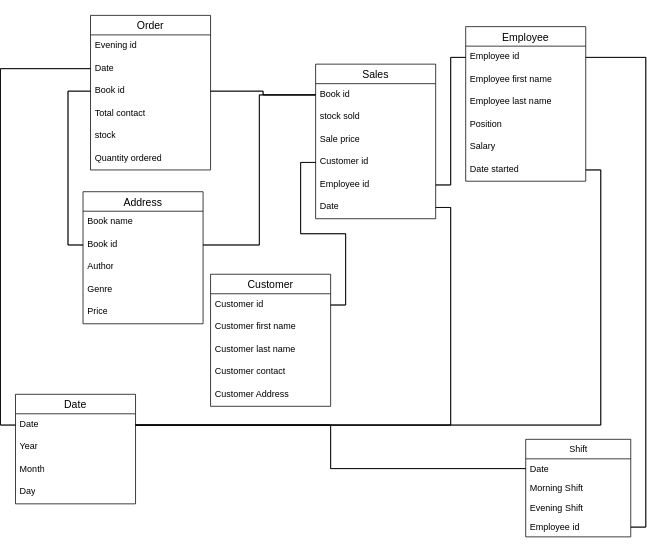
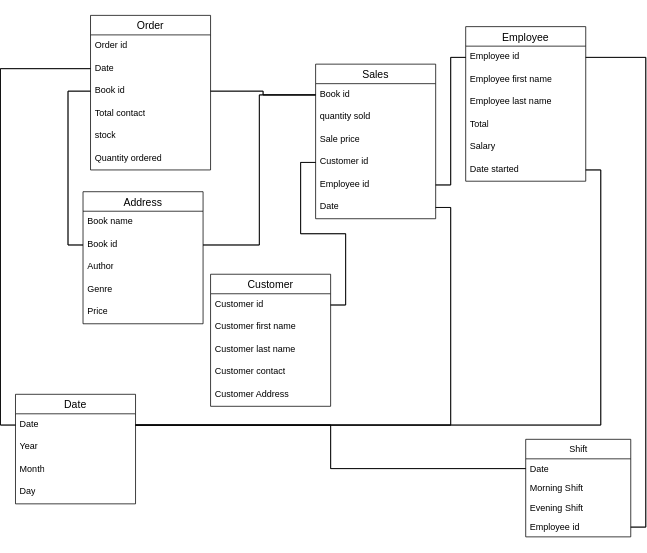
  <mxCell id="0" />
  <mxCell id="1" parent="0" />
  <mxCell id="2" value="Employee" style="swimlane;fontStyle=0;childLayout=stackLayout;horizontal=1;startSize=26;horizontalStack=0;resizeParent=1;resizeParentMax=0;resizeLast=0;collapsible=1;marginBottom=0;align=center;fontSize=14;" parent="1" vertex="1"><mxGeometry x="620" y="35" width="160" height="206" as="geometry" /></mxCell>
  <mxCell id="3" value="Employee id" style="text;strokeColor=none;fillColor=none;spacingLeft=4;spacingRight=4;overflow=hidden;rotatable=0;points=[[0,0.5],[1,0.5]];portConstraint=eastwest;fontSize=12;whiteSpace=wrap;html=1;" parent="2" vertex="1"><mxGeometry y="26" width="160" height="30" as="geometry" /></mxCell>
  <mxCell id="4" value="Employee first name" style="text;strokeColor=none;fillColor=none;spacingLeft=4;spacingRight=4;overflow=hidden;rotatable=0;points=[[0,0.5],[1,0.5]];portConstraint=eastwest;fontSize=12;whiteSpace=wrap;html=1;" parent="2" vertex="1"><mxGeometry y="56" width="160" height="30" as="geometry" /></mxCell>
  <mxCell id="5" value="Employee last name" style="text;strokeColor=none;fillColor=none;spacingLeft=4;spacingRight=4;overflow=hidden;rotatable=0;points=[[0,0.5],[1,0.5]];portConstraint=eastwest;fontSize=12;whiteSpace=wrap;html=1;" parent="2" vertex="1"><mxGeometry y="86" width="160" height="30" as="geometry" /></mxCell>
- <mxCell id="6" value="Position" style="text;strokeColor=none;fillColor=none;spacingLeft=4;spacingRight=4;overflow=hidden;rotatable=0;points=[[0,0.5],[1,0.5]];portConstraint=eastwest;fontSize=12;whiteSpace=wrap;html=1;" parent="2" vertex="1"><mxGeometry y="116" width="160" height="30" as="geometry" /></mxCell>
+ <mxCell id="6" value="Total" style="text;strokeColor=none;fillColor=none;spacingLeft=4;spacingRight=4;overflow=hidden;rotatable=0;points=[[0,0.5],[1,0.5]];portConstraint=eastwest;fontSize=12;whiteSpace=wrap;html=1;" parent="2" vertex="1"><mxGeometry y="116" width="160" height="30" as="geometry" /></mxCell>
  <mxCell id="7" value="Salary" style="text;strokeColor=none;fillColor=none;spacingLeft=4;spacingRight=4;overflow=hidden;rotatable=0;points=[[0,0.5],[1,0.5]];portConstraint=eastwest;fontSize=12;whiteSpace=wrap;html=1;" parent="2" vertex="1"><mxGeometry y="146" width="160" height="30" as="geometry" /></mxCell>
  <mxCell id="8" value="Date started" style="text;strokeColor=none;fillColor=none;spacingLeft=4;spacingRight=4;overflow=hidden;rotatable=0;points=[[0,0.5],[1,0.5]];portConstraint=eastwest;fontSize=12;whiteSpace=wrap;html=1;" parent="2" vertex="1"><mxGeometry y="176" width="160" height="30" as="geometry" /></mxCell>
  <mxCell id="9" value="Customer" style="swimlane;fontStyle=0;childLayout=stackLayout;horizontal=1;startSize=26;horizontalStack=0;resizeParent=1;resizeParentMax=0;resizeLast=0;collapsible=1;marginBottom=0;align=center;fontSize=14;" parent="1" vertex="1"><mxGeometry x="280" y="365" width="160" height="176" as="geometry" /></mxCell>
  <mxCell id="10" value="Customer id" style="text;strokeColor=none;fillColor=none;spacingLeft=4;spacingRight=4;overflow=hidden;rotatable=0;points=[[0,0.5],[1,0.5]];portConstraint=eastwest;fontSize=12;whiteSpace=wrap;html=1;" parent="9" vertex="1"><mxGeometry y="26" width="160" height="30" as="geometry" /></mxCell>
  <mxCell id="11" value="Customer first name" style="text;strokeColor=none;fillColor=none;spacingLeft=4;spacingRight=4;overflow=hidden;rotatable=0;points=[[0,0.5],[1,0.5]];portConstraint=eastwest;fontSize=12;whiteSpace=wrap;html=1;" parent="9" vertex="1"><mxGeometry y="56" width="160" height="30" as="geometry" /></mxCell>
  <mxCell id="12" value="Customer last name" style="text;strokeColor=none;fillColor=none;spacingLeft=4;spacingRight=4;overflow=hidden;rotatable=0;points=[[0,0.5],[1,0.5]];portConstraint=eastwest;fontSize=12;whiteSpace=wrap;html=1;" parent="9" vertex="1"><mxGeometry y="86" width="160" height="30" as="geometry" /></mxCell>
  <mxCell id="13" value="Customer contact" style="text;strokeColor=none;fillColor=none;spacingLeft=4;spacingRight=4;overflow=hidden;rotatable=0;points=[[0,0.5],[1,0.5]];portConstraint=eastwest;fontSize=12;whiteSpace=wrap;html=1;" parent="9" vertex="1"><mxGeometry y="116" width="160" height="30" as="geometry" /></mxCell>
  <mxCell id="14" value="Customer Address" style="text;strokeColor=none;fillColor=none;spacingLeft=4;spacingRight=4;overflow=hidden;rotatable=0;points=[[0,0.5],[1,0.5]];portConstraint=eastwest;fontSize=12;whiteSpace=wrap;html=1;" parent="9" vertex="1"><mxGeometry y="146" width="160" height="30" as="geometry" /></mxCell>
  <mxCell id="15" value="Order" style="swimlane;fontStyle=0;childLayout=stackLayout;horizontal=1;startSize=26;horizontalStack=0;resizeParent=1;resizeParentMax=0;resizeLast=0;collapsible=1;marginBottom=0;align=center;fontSize=14;" parent="1" vertex="1"><mxGeometry x="120" y="20" width="160" height="206" as="geometry" /></mxCell>
- <mxCell id="16" value="Evening id" style="text;strokeColor=none;fillColor=none;spacingLeft=4;spacingRight=4;overflow=hidden;rotatable=0;points=[[0,0.5],[1,0.5]];portConstraint=eastwest;fontSize=12;whiteSpace=wrap;html=1;" parent="15" vertex="1"><mxGeometry y="26" width="160" height="30" as="geometry" /></mxCell>
+ <mxCell id="16" value="Order id" style="text;strokeColor=none;fillColor=none;spacingLeft=4;spacingRight=4;overflow=hidden;rotatable=0;points=[[0,0.5],[1,0.5]];portConstraint=eastwest;fontSize=12;whiteSpace=wrap;html=1;" parent="15" vertex="1"><mxGeometry y="26" width="160" height="30" as="geometry" /></mxCell>
  <mxCell id="17" value="Date" style="text;strokeColor=none;fillColor=none;spacingLeft=4;spacingRight=4;overflow=hidden;rotatable=0;points=[[0,0.5],[1,0.5]];portConstraint=eastwest;fontSize=12;whiteSpace=wrap;html=1;" parent="15" vertex="1"><mxGeometry y="56" width="160" height="30" as="geometry" /></mxCell>
  <mxCell id="18" value="Book id" style="text;strokeColor=none;fillColor=none;spacingLeft=4;spacingRight=4;overflow=hidden;rotatable=0;points=[[0,0.5],[1,0.5]];portConstraint=eastwest;fontSize=12;whiteSpace=wrap;html=1;" parent="15" vertex="1"><mxGeometry y="86" width="160" height="30" as="geometry" /></mxCell>
  <mxCell id="19" value="Total contact" style="text;strokeColor=none;fillColor=none;spacingLeft=4;spacingRight=4;overflow=hidden;rotatable=0;points=[[0,0.5],[1,0.5]];portConstraint=eastwest;fontSize=12;whiteSpace=wrap;html=1;" parent="15" vertex="1"><mxGeometry y="116" width="160" height="30" as="geometry" /></mxCell>
  <mxCell id="20" value="stock" style="text;strokeColor=none;fillColor=none;spacingLeft=4;spacingRight=4;overflow=hidden;rotatable=0;points=[[0,0.5],[1,0.5]];portConstraint=eastwest;fontSize=12;whiteSpace=wrap;html=1;" parent="15" vertex="1"><mxGeometry y="146" width="160" height="30" as="geometry" /></mxCell>
  <mxCell id="21" value="Quantity ordered" style="text;strokeColor=none;fillColor=none;spacingLeft=4;spacingRight=4;overflow=hidden;rotatable=0;points=[[0,0.5],[1,0.5]];portConstraint=eastwest;fontSize=12;whiteSpace=wrap;html=1;" parent="15" vertex="1"><mxGeometry y="176" width="160" height="30" as="geometry" /></mxCell>
  <mxCell id="22" value="Date" style="swimlane;fontStyle=0;childLayout=stackLayout;horizontal=1;startSize=26;horizontalStack=0;resizeParent=1;resizeParentMax=0;resizeLast=0;collapsible=1;marginBottom=0;align=center;fontSize=14;" parent="1" vertex="1"><mxGeometry x="20" y="525" width="160" height="146" as="geometry" /></mxCell>
  <mxCell id="23" value="Date" style="text;strokeColor=none;fillColor=none;spacingLeft=4;spacingRight=4;overflow=hidden;rotatable=0;points=[[0,0.5],[1,0.5]];portConstraint=eastwest;fontSize=12;whiteSpace=wrap;html=1;" parent="22" vertex="1"><mxGeometry y="26" width="160" height="30" as="geometry" /></mxCell>
  <mxCell id="24" value="Year" style="text;strokeColor=none;fillColor=none;spacingLeft=4;spacingRight=4;overflow=hidden;rotatable=0;points=[[0,0.5],[1,0.5]];portConstraint=eastwest;fontSize=12;whiteSpace=wrap;html=1;" parent="22" vertex="1"><mxGeometry y="56" width="160" height="30" as="geometry" /></mxCell>
  <mxCell id="25" value="Month" style="text;strokeColor=none;fillColor=none;spacingLeft=4;spacingRight=4;overflow=hidden;rotatable=0;points=[[0,0.5],[1,0.5]];portConstraint=eastwest;fontSize=12;whiteSpace=wrap;html=1;" parent="22" vertex="1"><mxGeometry y="86" width="160" height="30" as="geometry" /></mxCell>
  <mxCell id="26" value="Day" style="text;strokeColor=none;fillColor=none;spacingLeft=4;spacingRight=4;overflow=hidden;rotatable=0;points=[[0,0.5],[1,0.5]];portConstraint=eastwest;fontSize=12;whiteSpace=wrap;html=1;" parent="22" vertex="1"><mxGeometry y="116" width="160" height="30" as="geometry" /></mxCell>
  <mxCell id="27" value="Sales" style="swimlane;fontStyle=0;childLayout=stackLayout;horizontal=1;startSize=26;horizontalStack=0;resizeParent=1;resizeParentMax=0;resizeLast=0;collapsible=1;marginBottom=0;align=center;fontSize=14;" parent="1" vertex="1"><mxGeometry x="420" y="85" width="160" height="206" as="geometry" /></mxCell>
  <mxCell id="28" value="Book id" style="text;strokeColor=none;fillColor=none;spacingLeft=4;spacingRight=4;overflow=hidden;rotatable=0;points=[[0,0.5],[1,0.5]];portConstraint=eastwest;fontSize=12;whiteSpace=wrap;html=1;" parent="27" vertex="1"><mxGeometry y="26" width="160" height="30" as="geometry" /></mxCell>
- <mxCell id="29" value="stock sold" style="text;strokeColor=none;fillColor=none;spacingLeft=4;spacingRight=4;overflow=hidden;rotatable=0;points=[[0,0.5],[1,0.5]];portConstraint=eastwest;fontSize=12;whiteSpace=wrap;html=1;" parent="27" vertex="1"><mxGeometry y="56" width="160" height="30" as="geometry" /></mxCell>
+ <mxCell id="29" value="quantity sold" style="text;strokeColor=none;fillColor=none;spacingLeft=4;spacingRight=4;overflow=hidden;rotatable=0;points=[[0,0.5],[1,0.5]];portConstraint=eastwest;fontSize=12;whiteSpace=wrap;html=1;" parent="27" vertex="1"><mxGeometry y="56" width="160" height="30" as="geometry" /></mxCell>
  <mxCell id="30" value="Sale price" style="text;strokeColor=none;fillColor=none;spacingLeft=4;spacingRight=4;overflow=hidden;rotatable=0;points=[[0,0.5],[1,0.5]];portConstraint=eastwest;fontSize=12;whiteSpace=wrap;html=1;" parent="27" vertex="1"><mxGeometry y="86" width="160" height="30" as="geometry" /></mxCell>
  <mxCell id="31" value="Customer id" style="text;strokeColor=none;fillColor=none;spacingLeft=4;spacingRight=4;overflow=hidden;rotatable=0;points=[[0,0.5],[1,0.5]];portConstraint=eastwest;fontSize=12;whiteSpace=wrap;html=1;" parent="27" vertex="1"><mxGeometry y="116" width="160" height="30" as="geometry" /></mxCell>
  <mxCell id="32" value="Employee id" style="text;strokeColor=none;fillColor=none;spacingLeft=4;spacingRight=4;overflow=hidden;rotatable=0;points=[[0,0.5],[1,0.5]];portConstraint=eastwest;fontSize=12;whiteSpace=wrap;html=1;" parent="27" vertex="1"><mxGeometry y="146" width="160" height="30" as="geometry" /></mxCell>
  <mxCell id="33" value="Date" style="text;strokeColor=none;fillColor=none;spacingLeft=4;spacingRight=4;overflow=hidden;rotatable=0;points=[[0,0.5],[1,0.5]];portConstraint=eastwest;fontSize=12;whiteSpace=wrap;html=1;" parent="27" vertex="1"><mxGeometry y="176" width="160" height="30" as="geometry" /></mxCell>
  <mxCell id="34" style="edgeStyle=orthogonalEdgeStyle;rounded=0;orthogonalLoop=1;jettySize=auto;html=1;exitX=1;exitY=0.5;exitDx=0;exitDy=0;entryX=0;entryY=0.5;entryDx=0;entryDy=0;shape=link;width=0;" parent="1" source="41" target="28" edge="1"><mxGeometry relative="1" as="geometry" /></mxCell>
  <mxCell id="35" style="edgeStyle=orthogonalEdgeStyle;rounded=0;orthogonalLoop=1;jettySize=auto;html=1;exitX=1;exitY=0.5;exitDx=0;exitDy=0;entryX=1;entryY=0.5;entryDx=0;entryDy=0;shape=link;width=0;" parent="1" source="8" target="23" edge="1"><mxGeometry relative="1" as="geometry" /></mxCell>
  <mxCell id="36" style="edgeStyle=orthogonalEdgeStyle;rounded=0;orthogonalLoop=1;jettySize=auto;html=1;exitX=0;exitY=0.5;exitDx=0;exitDy=0;entryX=1;entryY=0.5;entryDx=0;entryDy=0;shape=link;width=0;" parent="1" source="3" target="32" edge="1"><mxGeometry relative="1" as="geometry" /></mxCell>
  <mxCell id="37" style="edgeStyle=orthogonalEdgeStyle;rounded=0;orthogonalLoop=1;jettySize=auto;html=1;exitX=0;exitY=0.5;exitDx=0;exitDy=0;entryX=1;entryY=0.5;entryDx=0;entryDy=0;shape=link;width=0;" parent="1" source="31" target="10" edge="1"><mxGeometry relative="1" as="geometry" /></mxCell>
  <mxCell id="38" style="edgeStyle=orthogonalEdgeStyle;rounded=0;orthogonalLoop=1;jettySize=auto;html=1;exitX=0;exitY=0.5;exitDx=0;exitDy=0;entryX=0;entryY=0.5;entryDx=0;entryDy=0;shape=link;width=0;" parent="1" source="41" target="18" edge="1"><mxGeometry relative="1" as="geometry" /></mxCell>
  <mxCell id="39" value="Address" style="swimlane;fontStyle=0;childLayout=stackLayout;horizontal=1;startSize=26;horizontalStack=0;resizeParent=1;resizeParentMax=0;resizeLast=0;collapsible=1;marginBottom=0;align=center;fontSize=14;" parent="1" vertex="1"><mxGeometry x="110" y="255" width="160" height="176" as="geometry" /></mxCell>
  <mxCell id="40" value="Book name" style="text;strokeColor=none;fillColor=none;spacingLeft=4;spacingRight=4;overflow=hidden;rotatable=0;points=[[0,0.5],[1,0.5]];portConstraint=eastwest;fontSize=12;whiteSpace=wrap;html=1;" parent="39" vertex="1"><mxGeometry y="26" width="160" height="30" as="geometry" /></mxCell>
  <mxCell id="41" value="Book id" style="text;strokeColor=none;fillColor=none;spacingLeft=4;spacingRight=4;overflow=hidden;rotatable=0;points=[[0,0.5],[1,0.5]];portConstraint=eastwest;fontSize=12;whiteSpace=wrap;html=1;" parent="39" vertex="1"><mxGeometry y="56" width="160" height="30" as="geometry" /></mxCell>
  <mxCell id="42" value="Author" style="text;strokeColor=none;fillColor=none;spacingLeft=4;spacingRight=4;overflow=hidden;rotatable=0;points=[[0,0.5],[1,0.5]];portConstraint=eastwest;fontSize=12;whiteSpace=wrap;html=1;" parent="39" vertex="1"><mxGeometry y="86" width="160" height="30" as="geometry" /></mxCell>
  <mxCell id="43" value="Genre" style="text;strokeColor=none;fillColor=none;spacingLeft=4;spacingRight=4;overflow=hidden;rotatable=0;points=[[0,0.5],[1,0.5]];portConstraint=eastwest;fontSize=12;whiteSpace=wrap;html=1;" parent="39" vertex="1"><mxGeometry y="116" width="160" height="30" as="geometry" /></mxCell>
  <mxCell id="44" value="Price" style="text;strokeColor=none;fillColor=none;spacingLeft=4;spacingRight=4;overflow=hidden;rotatable=0;points=[[0,0.5],[1,0.5]];portConstraint=eastwest;fontSize=12;whiteSpace=wrap;html=1;" parent="39" vertex="1"><mxGeometry y="146" width="160" height="30" as="geometry" /></mxCell>
  <mxCell id="45" style="edgeStyle=orthogonalEdgeStyle;rounded=0;orthogonalLoop=1;jettySize=auto;html=1;exitX=1;exitY=0.5;exitDx=0;exitDy=0;entryX=0;entryY=0.5;entryDx=0;entryDy=0;shape=link;width=0;" parent="1" source="18" target="28" edge="1"><mxGeometry relative="1" as="geometry" /></mxCell>
  <mxCell id="46" style="edgeStyle=orthogonalEdgeStyle;rounded=0;orthogonalLoop=1;jettySize=auto;html=1;exitX=0;exitY=0.5;exitDx=0;exitDy=0;entryX=0;entryY=0.5;entryDx=0;entryDy=0;shape=link;width=0;" parent="1" source="17" target="23" edge="1"><mxGeometry relative="1" as="geometry" /></mxCell>
  <mxCell id="47" style="edgeStyle=orthogonalEdgeStyle;rounded=0;orthogonalLoop=1;jettySize=auto;html=1;exitX=1;exitY=0.5;exitDx=0;exitDy=0;entryX=1;entryY=0.5;entryDx=0;entryDy=0;shape=link;width=0;" parent="1" source="33" target="23" edge="1"><mxGeometry relative="1" as="geometry" /></mxCell>
  <mxCell id="48" value="Shift" style="swimlane;fontStyle=0;childLayout=stackLayout;horizontal=1;startSize=26;fillColor=none;horizontalStack=0;resizeParent=1;resizeParentMax=0;resizeLast=0;collapsible=1;marginBottom=0;html=1;" vertex="1" parent="1"><mxGeometry x="700" y="585" width="140" height="130" as="geometry" /></mxCell>
  <mxCell id="49" value="Date" style="text;strokeColor=none;fillColor=none;align=left;verticalAlign=top;spacingLeft=4;spacingRight=4;overflow=hidden;rotatable=0;points=[[0,0.5],[1,0.5]];portConstraint=eastwest;whiteSpace=wrap;html=1;" vertex="1" parent="48"><mxGeometry y="26" width="140" height="26" as="geometry" /></mxCell>
  <mxCell id="50" value="Morning Shift" style="text;strokeColor=none;fillColor=none;align=left;verticalAlign=top;spacingLeft=4;spacingRight=4;overflow=hidden;rotatable=0;points=[[0,0.5],[1,0.5]];portConstraint=eastwest;whiteSpace=wrap;html=1;" vertex="1" parent="48"><mxGeometry y="52" width="140" height="26" as="geometry" /></mxCell>
  <mxCell id="51" value="Evening Shift" style="text;strokeColor=none;fillColor=none;align=left;verticalAlign=top;spacingLeft=4;spacingRight=4;overflow=hidden;rotatable=0;points=[[0,0.5],[1,0.5]];portConstraint=eastwest;whiteSpace=wrap;html=1;" vertex="1" parent="48"><mxGeometry y="78" width="140" height="26" as="geometry" /></mxCell>
  <mxCell id="52" value="Employee id" style="text;strokeColor=none;fillColor=none;align=left;verticalAlign=top;spacingLeft=4;spacingRight=4;overflow=hidden;rotatable=0;points=[[0,0.5],[1,0.5]];portConstraint=eastwest;whiteSpace=wrap;html=1;" vertex="1" parent="48"><mxGeometry y="104" width="140" height="26" as="geometry" /></mxCell>
  <mxCell id="53" style="edgeStyle=orthogonalEdgeStyle;rounded=0;orthogonalLoop=1;jettySize=auto;html=1;exitX=1;exitY=0.5;exitDx=0;exitDy=0;entryX=0;entryY=0.5;entryDx=0;entryDy=0;shape=link;width=0;" edge="1" parent="1" source="23" target="49"><mxGeometry relative="1" as="geometry" /></mxCell>
  <mxCell id="54" style="edgeStyle=orthogonalEdgeStyle;rounded=0;orthogonalLoop=1;jettySize=auto;html=1;exitX=1;exitY=0.5;exitDx=0;exitDy=0;entryX=1;entryY=0.5;entryDx=0;entryDy=0;shape=link;width=0;" edge="1" parent="1" source="3" target="52"><mxGeometry relative="1" as="geometry" /></mxCell>
